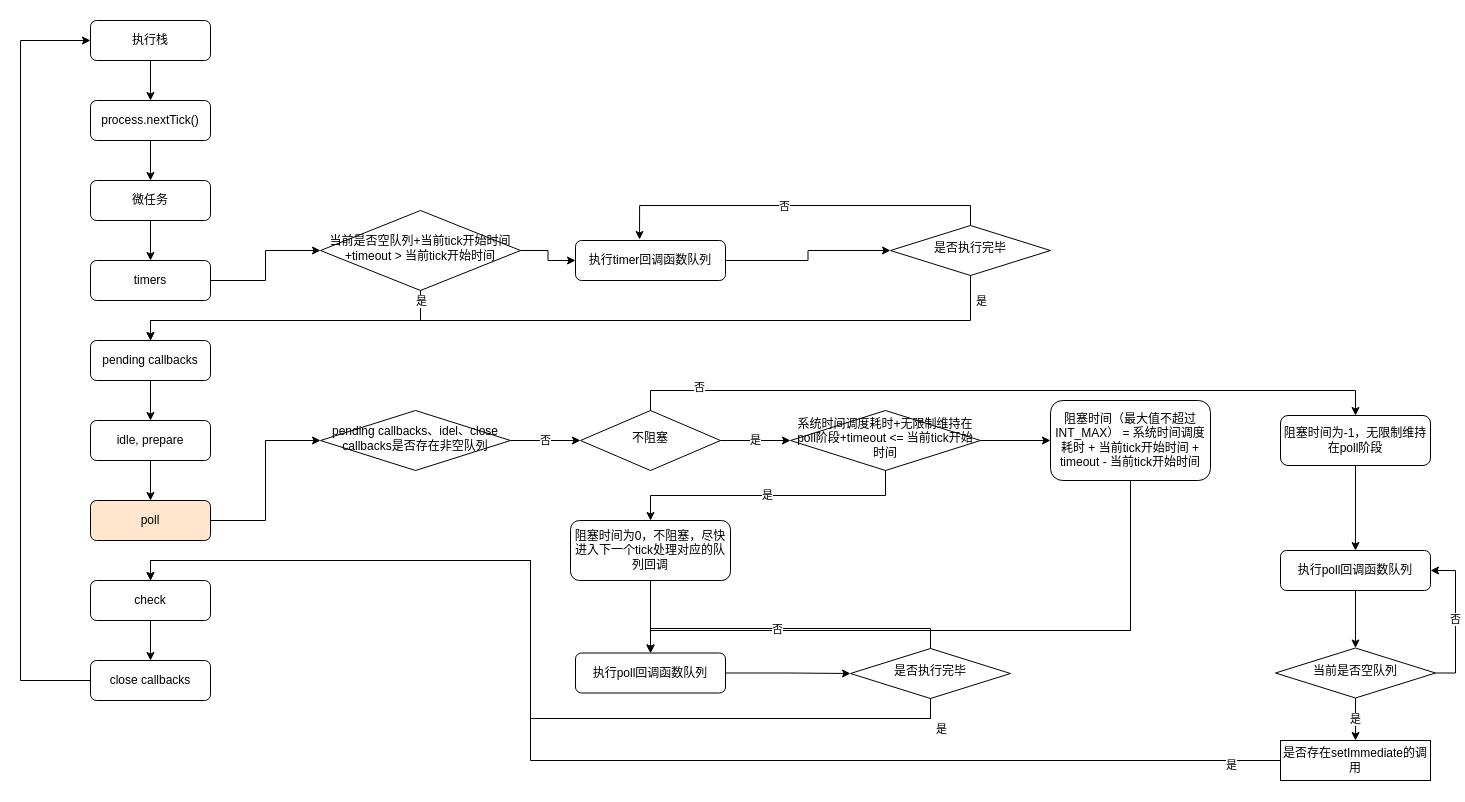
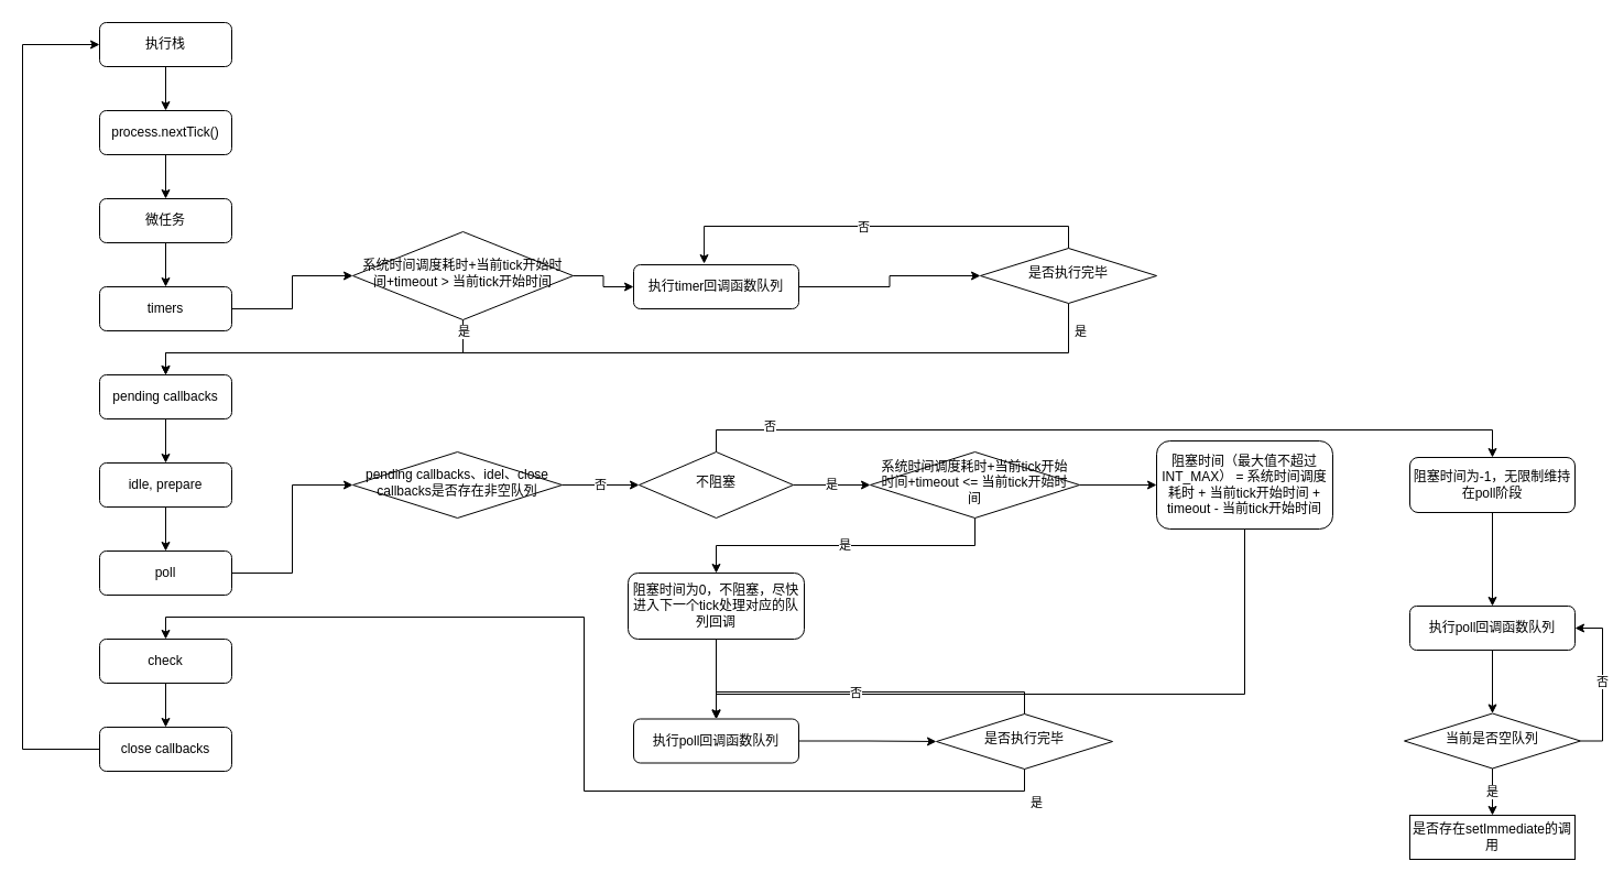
  <mxCell id="0" />
  <mxCell id="1" parent="0" />
  <mxCell id="2" value="微任务" style="rounded=1;whiteSpace=wrap;html=1;fontSize=12;glass=0;strokeWidth=1;shadow=0;" parent="1" vertex="1"><mxGeometry x="90" y="180" width="120" height="40" as="geometry" /></mxCell>
  <mxCell id="3" style="edgeStyle=orthogonalEdgeStyle;rounded=0;orthogonalLoop=1;jettySize=auto;html=1;exitX=0.5;exitY=0;exitDx=0;exitDy=0;entryX=0.427;entryY=-0.025;entryDx=0;entryDy=0;entryPerimeter=0;labelBackgroundColor=default;fontColor=default;strokeColor=default;" edge="1" parent="1" source="8" target="33"><mxGeometry relative="1" as="geometry" /></mxCell>
  <mxCell id="4" value="否" style="edgeLabel;html=1;align=center;verticalAlign=middle;resizable=0;points=[];fontColor=default;labelBackgroundColor=default;" vertex="1" connectable="0" parent="3"><mxGeometry x="0.075" relative="1" as="geometry"><mxPoint as="offset" /></mxGeometry></mxCell>
  <mxCell id="5" style="edgeStyle=orthogonalEdgeStyle;rounded=0;orthogonalLoop=1;jettySize=auto;html=1;exitX=0.5;exitY=1;exitDx=0;exitDy=0;entryX=0.5;entryY=0;entryDx=0;entryDy=0;labelBackgroundColor=default;fontColor=default;strokeColor=default;" edge="1" parent="1" source="8" target="23"><mxGeometry relative="1" as="geometry"><Array as="points"><mxPoint x="970" y="320" /><mxPoint x="150" y="320" /></Array></mxGeometry></mxCell>
  <mxCell id="6" value="是" style="edgeLabel;html=1;align=center;verticalAlign=middle;resizable=0;points=[];fontColor=default;labelBackgroundColor=default;" vertex="1" connectable="0" parent="5"><mxGeometry x="-0.338" y="-3" relative="1" as="geometry"><mxPoint x="258" y="-17" as="offset" /></mxGeometry></mxCell>
  <mxCell id="7" value="是" style="edgeLabel;html=1;align=center;verticalAlign=middle;resizable=0;points=[];fontColor=default;labelBackgroundColor=default;" vertex="1" connectable="0" parent="5"><mxGeometry x="-0.338" y="-3" relative="1" as="geometry"><mxPoint x="218" y="411" as="offset" /></mxGeometry></mxCell>
  <mxCell id="8" value="是否执行完毕" style="rhombus;whiteSpace=wrap;html=1;shadow=0;fontFamily=Helvetica;fontSize=12;align=center;strokeWidth=1;spacing=6;spacingTop=-4;fillColor=default;strokeColor=default;fontColor=default;labelBackgroundColor=default;" parent="1" vertex="1"><mxGeometry x="890" y="225" width="160" height="50" as="geometry" /></mxCell>
  <mxCell id="9" style="edgeStyle=orthogonalEdgeStyle;rounded=0;orthogonalLoop=1;jettySize=auto;html=1;exitX=0.5;exitY=1;exitDx=0;exitDy=0;entryX=0.5;entryY=0;entryDx=0;entryDy=0;" parent="1" source="10" target="2" edge="1"><mxGeometry relative="1" as="geometry" /></mxCell>
  <mxCell id="10" value="process.nextTick()" style="rounded=1;whiteSpace=wrap;html=1;fontSize=12;glass=0;strokeWidth=1;shadow=0;" parent="1" vertex="1"><mxGeometry x="90" y="100" width="120" height="40" as="geometry" /></mxCell>
  <mxCell id="11" style="edgeStyle=orthogonalEdgeStyle;rounded=0;orthogonalLoop=1;jettySize=auto;html=1;exitX=0.5;exitY=1;exitDx=0;exitDy=0;entryX=0.5;entryY=0;entryDx=0;entryDy=0;" parent="1" source="12" target="10" edge="1"><mxGeometry relative="1" as="geometry" /></mxCell>
  <mxCell id="12" value="执行栈" style="rounded=1;whiteSpace=wrap;html=1;fontSize=12;glass=0;strokeWidth=1;shadow=0;" parent="1" vertex="1"><mxGeometry x="90" y="20" width="120" height="40" as="geometry" /></mxCell>
  <mxCell id="13" style="edgeStyle=orthogonalEdgeStyle;rounded=0;orthogonalLoop=1;jettySize=auto;html=1;exitX=0;exitY=0.5;exitDx=0;exitDy=0;entryX=0;entryY=0.5;entryDx=0;entryDy=0;" parent="1" source="21" target="12" edge="1"><mxGeometry relative="1" as="geometry"><Array as="points"><mxPoint x="20" y="680" /><mxPoint x="20" y="40" /></Array></mxGeometry></mxCell>
  <mxCell id="14" style="edgeStyle=orthogonalEdgeStyle;rounded=0;orthogonalLoop=1;jettySize=auto;html=1;exitX=0.5;exitY=1;exitDx=0;exitDy=0;entryX=0.5;entryY=0;entryDx=0;entryDy=0;" parent="1" source="2" target="16" edge="1"><mxGeometry relative="1" as="geometry"><mxPoint x="150" y="220" as="sourcePoint" /></mxGeometry></mxCell>
  <mxCell id="15" style="edgeStyle=orthogonalEdgeStyle;rounded=0;orthogonalLoop=1;jettySize=auto;html=1;entryX=0;entryY=0.5;entryDx=0;entryDy=0;fontColor=default;" edge="1" parent="1" source="16" target="31"><mxGeometry relative="1" as="geometry" /></mxCell>
  <mxCell id="16" value="timers" style="rounded=1;whiteSpace=wrap;html=1;fontSize=12;glass=0;strokeWidth=1;shadow=0;fillColor=default;strokeColor=default;fontColor=default;" parent="1" vertex="1"><mxGeometry x="90" y="260" width="120" height="40" as="geometry" /></mxCell>
  <mxCell id="17" style="edgeStyle=orthogonalEdgeStyle;rounded=0;orthogonalLoop=1;jettySize=auto;html=1;exitX=1;exitY=0.5;exitDx=0;exitDy=0;entryX=0;entryY=0.5;entryDx=0;entryDy=0;labelBackgroundColor=default;fontColor=default;strokeColor=default;" edge="1" parent="1" source="18" target="27"><mxGeometry relative="1" as="geometry" /></mxCell>
- <mxCell id="18" value="poll" style="rounded=1;whiteSpace=wrap;html=1;fontSize=12;glass=0;strokeWidth=1;shadow=0;fillColor=#ffe6cc;" parent="1" vertex="1"><mxGeometry x="90" y="500" width="120" height="40" as="geometry" /></mxCell>
+ <mxCell id="18" value="poll" style="rounded=1;whiteSpace=wrap;html=1;fontSize=12;glass=0;strokeWidth=1;shadow=0;" parent="1" vertex="1"><mxGeometry x="90" y="500" width="120" height="40" as="geometry" /></mxCell>
  <mxCell id="19" style="edgeStyle=orthogonalEdgeStyle;rounded=0;orthogonalLoop=1;jettySize=auto;html=1;exitX=0.5;exitY=1;exitDx=0;exitDy=0;entryX=0.5;entryY=0;entryDx=0;entryDy=0;" parent="1" source="20" target="21" edge="1"><mxGeometry relative="1" as="geometry" /></mxCell>
  <mxCell id="20" value="check" style="rounded=1;whiteSpace=wrap;html=1;fontSize=12;glass=0;strokeWidth=1;shadow=0;" parent="1" vertex="1"><mxGeometry x="90" y="580" width="120" height="40" as="geometry" /></mxCell>
  <mxCell id="21" value="close callbacks" style="rounded=1;whiteSpace=wrap;html=1;fontSize=12;glass=0;strokeWidth=1;shadow=0;" parent="1" vertex="1"><mxGeometry x="90" y="660" width="120" height="40" as="geometry" /></mxCell>
  <mxCell id="22" style="edgeStyle=orthogonalEdgeStyle;rounded=0;orthogonalLoop=1;jettySize=auto;html=1;exitX=0.5;exitY=1;exitDx=0;exitDy=0;entryX=0.5;entryY=0;entryDx=0;entryDy=0;" parent="1" source="23" target="25" edge="1"><mxGeometry relative="1" as="geometry" /></mxCell>
  <mxCell id="23" value="pending callbacks" style="rounded=1;whiteSpace=wrap;html=1;fontSize=12;glass=0;strokeWidth=1;shadow=0;" parent="1" vertex="1"><mxGeometry x="90" y="340" width="120" height="40" as="geometry" /></mxCell>
  <mxCell id="24" style="edgeStyle=orthogonalEdgeStyle;rounded=0;orthogonalLoop=1;jettySize=auto;html=1;exitX=0.5;exitY=1;exitDx=0;exitDy=0;entryX=0.5;entryY=0;entryDx=0;entryDy=0;" parent="1" source="25" target="18" edge="1"><mxGeometry relative="1" as="geometry" /></mxCell>
  <mxCell id="25" value="idle, prepare" style="rounded=1;whiteSpace=wrap;html=1;fontSize=12;glass=0;strokeWidth=1;shadow=0;" parent="1" vertex="1"><mxGeometry x="90" y="420" width="120" height="40" as="geometry" /></mxCell>
  <mxCell id="26" value="否" style="edgeStyle=orthogonalEdgeStyle;rounded=0;orthogonalLoop=1;jettySize=auto;html=1;exitX=1;exitY=0.5;exitDx=0;exitDy=0;entryX=0;entryY=0.5;entryDx=0;entryDy=0;labelBackgroundColor=default;fontColor=default;strokeColor=default;" edge="1" parent="1" source="27" target="44"><mxGeometry relative="1" as="geometry" /></mxCell>
  <mxCell id="27" value="pending callbacks、idel、close callbacks是否存在非空队列" style="rhombus;whiteSpace=wrap;html=1;shadow=0;fontFamily=Helvetica;fontSize=12;align=center;strokeWidth=1;spacing=6;spacingTop=-4;fillColor=default;strokeColor=default;fontColor=default;" parent="1" vertex="1"><mxGeometry x="320" y="410" width="190" height="60" as="geometry" /></mxCell>
  <mxCell id="28" style="edgeStyle=orthogonalEdgeStyle;rounded=0;orthogonalLoop=1;jettySize=auto;html=1;exitX=0.5;exitY=1;exitDx=0;exitDy=0;entryX=0.5;entryY=0;entryDx=0;entryDy=0;fontColor=default;strokeColor=default;labelBackgroundColor=default;" edge="1" parent="1" source="31" target="23"><mxGeometry relative="1" as="geometry"><Array as="points"><mxPoint x="150" y="320" /></Array></mxGeometry></mxCell>
  <mxCell id="29" value="是" style="edgeLabel;html=1;align=center;verticalAlign=middle;resizable=0;points=[];fontColor=default;labelBackgroundColor=default;" vertex="1" connectable="0" parent="28"><mxGeometry x="-0.2" y="2" relative="1" as="geometry"><mxPoint x="98" y="-22" as="offset" /></mxGeometry></mxCell>
  <mxCell id="30" style="edgeStyle=orthogonalEdgeStyle;rounded=0;orthogonalLoop=1;jettySize=auto;html=1;exitX=1;exitY=0.5;exitDx=0;exitDy=0;entryX=0;entryY=0.5;entryDx=0;entryDy=0;labelBackgroundColor=default;fontColor=default;strokeColor=default;" edge="1" parent="1" source="31" target="33"><mxGeometry relative="1" as="geometry" /></mxCell>
- <mxCell id="31" value="当前是否空队列+当前tick开始时间+timeout &amp;gt; 当前tick开始时间" style="rhombus;whiteSpace=wrap;html=1;shadow=0;fontFamily=Helvetica;fontSize=12;align=center;strokeWidth=1;spacing=6;spacingTop=-4;fillColor=default;strokeColor=default;fontColor=default;" parent="1" vertex="1"><mxGeometry x="320" y="210" width="200" height="80" as="geometry" /></mxCell>
+ <mxCell id="31" value="系统时间调度耗时+当前tick开始时间+timeout &amp;gt; 当前tick开始时间" style="rhombus;whiteSpace=wrap;html=1;shadow=0;fontFamily=Helvetica;fontSize=12;align=center;strokeWidth=1;spacing=6;spacingTop=-4;fillColor=default;strokeColor=default;fontColor=default;" parent="1" vertex="1"><mxGeometry x="320" y="210" width="200" height="80" as="geometry" /></mxCell>
  <mxCell id="32" style="edgeStyle=orthogonalEdgeStyle;rounded=0;orthogonalLoop=1;jettySize=auto;html=1;exitX=1;exitY=0.5;exitDx=0;exitDy=0;entryX=0;entryY=0.5;entryDx=0;entryDy=0;labelBackgroundColor=default;fontColor=default;strokeColor=default;" edge="1" parent="1" source="33" target="8"><mxGeometry relative="1" as="geometry" /></mxCell>
  <mxCell id="33" value="执行timer回调函数队列" style="rounded=1;whiteSpace=wrap;html=1;fontSize=12;glass=0;strokeWidth=1;shadow=0;fillColor=default;strokeColor=default;fontColor=default;labelBackgroundColor=default;" parent="1" vertex="1"><mxGeometry x="575" y="240" width="150" height="40" as="geometry" /></mxCell>
  <mxCell id="34" style="edgeStyle=orthogonalEdgeStyle;rounded=0;orthogonalLoop=1;jettySize=auto;html=1;exitX=0.5;exitY=1;exitDx=0;exitDy=0;entryX=0.5;entryY=0;entryDx=0;entryDy=0;labelBackgroundColor=default;fontColor=default;strokeColor=default;" edge="1" parent="1" source="35" target="52"><mxGeometry relative="1" as="geometry"><Array as="points"><mxPoint x="1130" y="630" /><mxPoint x="650" y="630" /></Array></mxGeometry></mxCell>
  <mxCell id="35" value="阻塞时间（最大值不超过INT_MAX） = 系统时间调度耗时 + 当前tick开始时间 + timeout - 当前tick开始时间" style="rounded=1;whiteSpace=wrap;html=1;fontSize=12;glass=0;strokeWidth=1;shadow=0;fillColor=default;strokeColor=default;fontColor=default;" parent="1" vertex="1"><mxGeometry x="1050" y="400" width="160" height="80" as="geometry" /></mxCell>
  <mxCell id="36" style="edgeStyle=orthogonalEdgeStyle;rounded=0;orthogonalLoop=1;jettySize=auto;html=1;exitX=0.5;exitY=1;exitDx=0;exitDy=0;entryX=0.5;entryY=0;entryDx=0;entryDy=0;labelBackgroundColor=default;fontColor=default;strokeColor=default;" edge="1" parent="1" source="37" target="52"><mxGeometry relative="1" as="geometry" /></mxCell>
  <mxCell id="37" value="阻塞时间为0，不阻塞，尽快进入下一个tick处理对应的队列回调" style="rounded=1;whiteSpace=wrap;html=1;fontSize=12;glass=0;strokeWidth=1;shadow=0;fillColor=default;strokeColor=default;fontColor=default;" parent="1" vertex="1"><mxGeometry x="570" y="520" width="160" height="60" as="geometry" /></mxCell>
  <mxCell id="38" value="是" style="edgeStyle=orthogonalEdgeStyle;rounded=0;orthogonalLoop=1;jettySize=auto;html=1;exitX=0.5;exitY=1;exitDx=0;exitDy=0;entryX=0.5;entryY=0;entryDx=0;entryDy=0;labelBackgroundColor=default;fontColor=default;strokeColor=default;" edge="1" parent="1" source="40" target="37"><mxGeometry relative="1" as="geometry" /></mxCell>
  <mxCell id="39" style="edgeStyle=orthogonalEdgeStyle;rounded=0;orthogonalLoop=1;jettySize=auto;html=1;exitX=1;exitY=0.5;exitDx=0;exitDy=0;labelBackgroundColor=default;fontColor=default;strokeColor=default;entryX=0;entryY=0.5;entryDx=0;entryDy=0;" edge="1" parent="1" source="40" target="35"><mxGeometry relative="1" as="geometry"><mxPoint x="870" y="440" as="targetPoint" /></mxGeometry></mxCell>
- <mxCell id="40" value="&lt;span&gt;系统时间调度耗时+无限制维持在poll阶段+timeout &amp;lt;= 当前tick开始时间&lt;/span&gt;" style="rhombus;whiteSpace=wrap;html=1;shadow=0;fontFamily=Helvetica;fontSize=12;align=center;strokeWidth=1;spacing=6;spacingTop=-4;fillColor=default;strokeColor=default;fontColor=default;" vertex="1" parent="1"><mxGeometry x="790" y="410" width="190" height="60" as="geometry" /></mxCell>
+ <mxCell id="40" value="&lt;span&gt;系统时间调度耗时+当前tick开始时间+timeout &amp;lt;= 当前tick开始时间&lt;/span&gt;" style="rhombus;whiteSpace=wrap;html=1;shadow=0;fontFamily=Helvetica;fontSize=12;align=center;strokeWidth=1;spacing=6;spacingTop=-4;fillColor=default;strokeColor=default;fontColor=default;" vertex="1" parent="1"><mxGeometry x="790" y="410" width="190" height="60" as="geometry" /></mxCell>
  <mxCell id="41" value="是" style="edgeStyle=orthogonalEdgeStyle;rounded=0;orthogonalLoop=1;jettySize=auto;html=1;exitX=1;exitY=0.5;exitDx=0;exitDy=0;entryX=0;entryY=0.5;entryDx=0;entryDy=0;labelBackgroundColor=default;fontColor=default;strokeColor=default;" edge="1" parent="1" source="44" target="40"><mxGeometry relative="1" as="geometry" /></mxCell>
  <mxCell id="42" style="edgeStyle=orthogonalEdgeStyle;rounded=0;orthogonalLoop=1;jettySize=auto;html=1;exitX=0.5;exitY=0;exitDx=0;exitDy=0;entryX=0.5;entryY=0;entryDx=0;entryDy=0;labelBackgroundColor=default;fontColor=default;strokeColor=default;" edge="1" parent="1" source="44" target="46"><mxGeometry relative="1" as="geometry" /></mxCell>
  <mxCell id="43" value="否" style="edgeLabel;html=1;align=center;verticalAlign=middle;resizable=0;points=[];fontColor=default;" vertex="1" connectable="0" parent="42"><mxGeometry x="-0.82" y="4" relative="1" as="geometry"><mxPoint as="offset" /></mxGeometry></mxCell>
  <mxCell id="44" value="不阻塞" style="rhombus;whiteSpace=wrap;html=1;shadow=0;fontFamily=Helvetica;fontSize=12;align=center;strokeWidth=1;spacing=6;spacingTop=-4;fillColor=default;strokeColor=default;fontColor=default;" vertex="1" parent="1"><mxGeometry x="580" y="410" width="140" height="60" as="geometry" /></mxCell>
  <mxCell id="45" style="edgeStyle=orthogonalEdgeStyle;rounded=0;orthogonalLoop=1;jettySize=auto;html=1;exitX=0.5;exitY=1;exitDx=0;exitDy=0;entryX=0.5;entryY=0;entryDx=0;entryDy=0;labelBackgroundColor=default;fontColor=default;strokeColor=default;" edge="1" parent="1" source="46" target="54"><mxGeometry relative="1" as="geometry" /></mxCell>
  <mxCell id="46" value="阻塞时间为-1，无限制维持在poll阶段" style="rounded=1;whiteSpace=wrap;html=1;fontSize=12;glass=0;strokeWidth=1;shadow=0;fillColor=default;strokeColor=default;fontColor=default;" vertex="1" parent="1"><mxGeometry x="1280" y="415" width="150" height="50" as="geometry" /></mxCell>
  <mxCell id="47" style="edgeStyle=orthogonalEdgeStyle;rounded=0;orthogonalLoop=1;jettySize=auto;html=1;exitX=0.5;exitY=0;exitDx=0;exitDy=0;labelBackgroundColor=default;fontColor=default;strokeColor=default;entryX=0.5;entryY=0;entryDx=0;entryDy=0;" edge="1" source="50" target="52" parent="1"><mxGeometry relative="1" as="geometry"><mxPoint x="780" y="600" as="targetPoint" /></mxGeometry></mxCell>
  <mxCell id="48" value="否" style="edgeLabel;html=1;align=center;verticalAlign=middle;resizable=0;points=[];fontColor=default;labelBackgroundColor=default;" vertex="1" connectable="0" parent="47"><mxGeometry x="0.075" relative="1" as="geometry"><mxPoint as="offset" /></mxGeometry></mxCell>
  <mxCell id="49" style="edgeStyle=orthogonalEdgeStyle;rounded=0;orthogonalLoop=1;jettySize=auto;html=1;exitX=0.5;exitY=1;exitDx=0;exitDy=0;entryX=0.5;entryY=0;entryDx=0;entryDy=0;labelBackgroundColor=default;fontColor=default;strokeColor=default;" edge="1" parent="1" source="50" target="20"><mxGeometry relative="1" as="geometry" /></mxCell>
  <mxCell id="50" value="是否执行完毕" style="rhombus;whiteSpace=wrap;html=1;shadow=0;fontFamily=Helvetica;fontSize=12;align=center;strokeWidth=1;spacing=6;spacingTop=-4;fillColor=default;strokeColor=default;fontColor=default;labelBackgroundColor=default;" vertex="1" parent="1"><mxGeometry x="850" y="648" width="160" height="50" as="geometry" /></mxCell>
  <mxCell id="51" style="edgeStyle=orthogonalEdgeStyle;rounded=0;orthogonalLoop=1;jettySize=auto;html=1;exitX=1;exitY=0.5;exitDx=0;exitDy=0;entryX=0;entryY=0.5;entryDx=0;entryDy=0;labelBackgroundColor=default;fontColor=default;strokeColor=default;" edge="1" source="52" target="50" parent="1"><mxGeometry relative="1" as="geometry" /></mxCell>
  <mxCell id="52" value="执行poll回调函数队列" style="rounded=1;whiteSpace=wrap;html=1;fontSize=12;glass=0;strokeWidth=1;shadow=0;fillColor=default;strokeColor=default;fontColor=default;labelBackgroundColor=default;" vertex="1" parent="1"><mxGeometry x="575" y="652.5" width="150" height="40" as="geometry" /></mxCell>
  <mxCell id="53" style="edgeStyle=orthogonalEdgeStyle;rounded=0;orthogonalLoop=1;jettySize=auto;html=1;exitX=0.5;exitY=1;exitDx=0;exitDy=0;entryX=0.5;entryY=0;entryDx=0;entryDy=0;labelBackgroundColor=default;fontColor=default;strokeColor=default;" edge="1" parent="1" source="54" target="57"><mxGeometry relative="1" as="geometry" /></mxCell>
  <mxCell id="54" value="执行poll回调函数队列" style="rounded=1;whiteSpace=wrap;html=1;fontSize=12;glass=0;strokeWidth=1;shadow=0;fillColor=default;strokeColor=default;fontColor=default;labelBackgroundColor=default;" vertex="1" parent="1"><mxGeometry x="1280" y="550" width="150" height="40" as="geometry" /></mxCell>
  <mxCell id="55" value="是" style="edgeStyle=orthogonalEdgeStyle;rounded=0;orthogonalLoop=1;jettySize=auto;html=1;exitX=0.5;exitY=1;exitDx=0;exitDy=0;entryX=0.5;entryY=0;entryDx=0;entryDy=0;labelBackgroundColor=default;fontColor=default;strokeColor=default;" edge="1" parent="1" source="57" target="60"><mxGeometry relative="1" as="geometry" /></mxCell>
  <mxCell id="56" value="否" style="edgeStyle=orthogonalEdgeStyle;rounded=0;orthogonalLoop=1;jettySize=auto;html=1;exitX=1;exitY=0.5;exitDx=0;exitDy=0;entryX=1;entryY=0.5;entryDx=0;entryDy=0;labelBackgroundColor=default;fontColor=default;strokeColor=default;" edge="1" parent="1" source="57" target="54"><mxGeometry relative="1" as="geometry" /></mxCell>
  <mxCell id="57" value="当前是否空队列" style="rhombus;whiteSpace=wrap;html=1;shadow=0;fontFamily=Helvetica;fontSize=12;align=center;strokeWidth=1;spacing=6;spacingTop=-4;fillColor=default;strokeColor=default;fontColor=default;labelBackgroundColor=default;" vertex="1" parent="1"><mxGeometry x="1275" y="647.5" width="160" height="50" as="geometry" /></mxCell>
- <mxCell id="58" style="edgeStyle=orthogonalEdgeStyle;rounded=0;orthogonalLoop=1;jettySize=auto;html=1;exitX=0;exitY=0.5;exitDx=0;exitDy=0;entryX=0.5;entryY=0;entryDx=0;entryDy=0;labelBackgroundColor=default;fontColor=default;strokeColor=default;" edge="1" parent="1" source="60" target="20"><mxGeometry relative="1" as="geometry"><Array as="points"><mxPoint x="530" y="760" /><mxPoint x="530" y="560" /><mxPoint x="150" y="560" /></Array></mxGeometry></mxCell>
- <mxCell id="59" value="是" style="edgeLabel;html=1;align=center;verticalAlign=middle;resizable=0;points=[];fontColor=default;" vertex="1" connectable="0" parent="58"><mxGeometry x="-0.926" y="4" relative="1" as="geometry"><mxPoint as="offset" /></mxGeometry></mxCell>
  <mxCell id="60" value="是否存在setImmediate的调用" style="whiteSpace=wrap;html=1;fontSize=12;glass=0;strokeWidth=1;shadow=0;fillColor=default;strokeColor=default;fontColor=default;labelBackgroundColor=default;rounded=0;" vertex="1" parent="1"><mxGeometry x="1280" y="740" width="150" height="40" as="geometry" /></mxCell>
